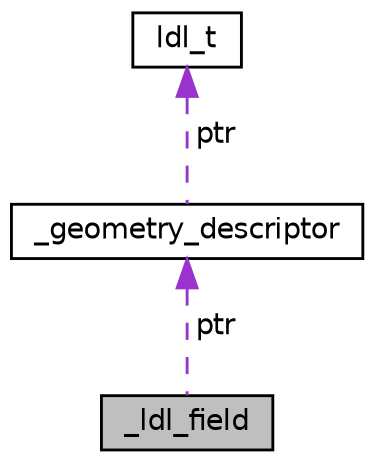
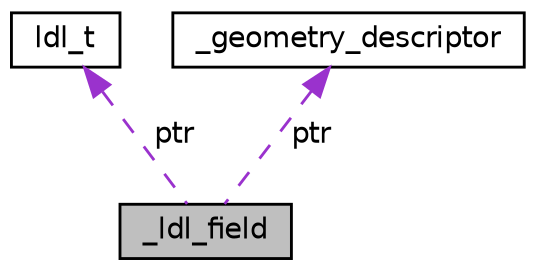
  digraph {
    node [color=black fillcolor=white fontname=Helvetica fontsize=10 shape=record style=filled]
    edge [color=darkorchid3 dir=back fontname=Helvetica fontsize=10 labelfontname=Helvetica labelfontsize=10 style=dashed]
    n1 [fillcolor=grey75 fontcolor=black height=0.2 label=_ldl_field width=0.4]
    n2 [height=0.2 label=ldl_t width=0.4]
    n3 [height=0.2 label=_geometry_descriptor width=0.4]
-   n2 -> n3 [label=" ptr"]
+   n2 -> n1 [label=" ptr"]
    n3 -> n1 [label=" ptr"]
  }
